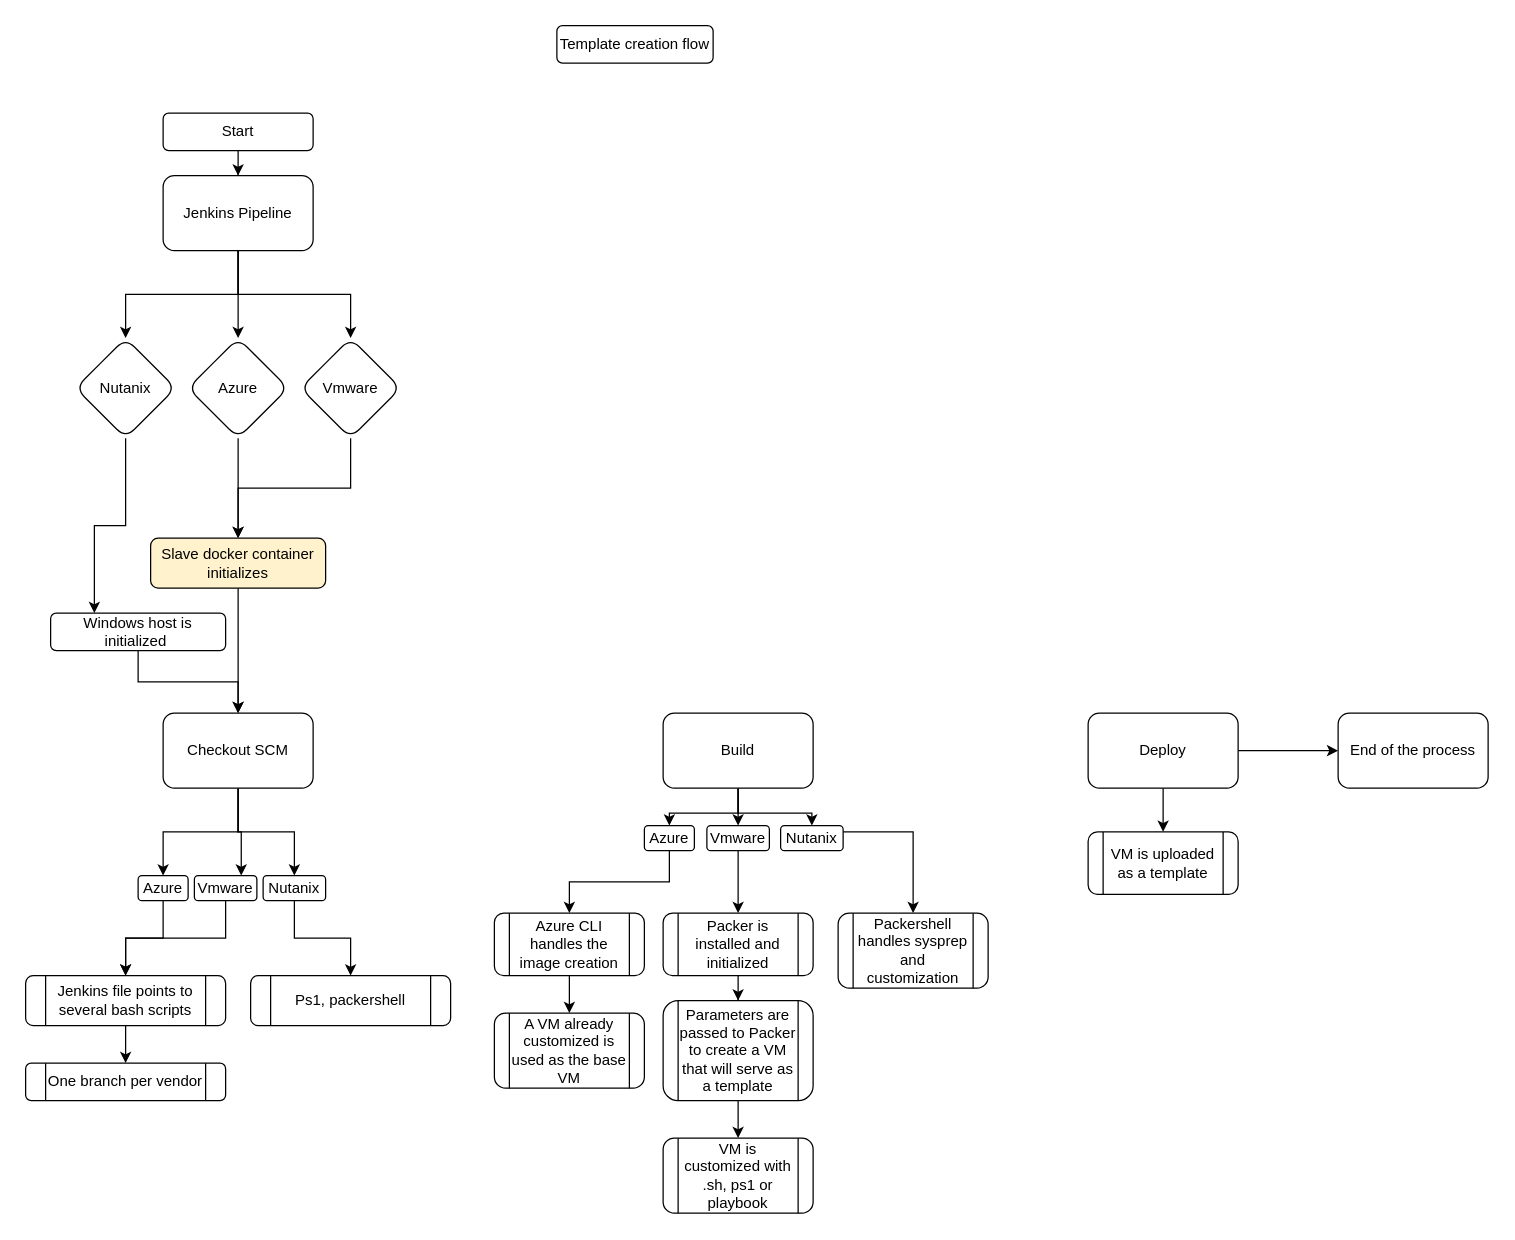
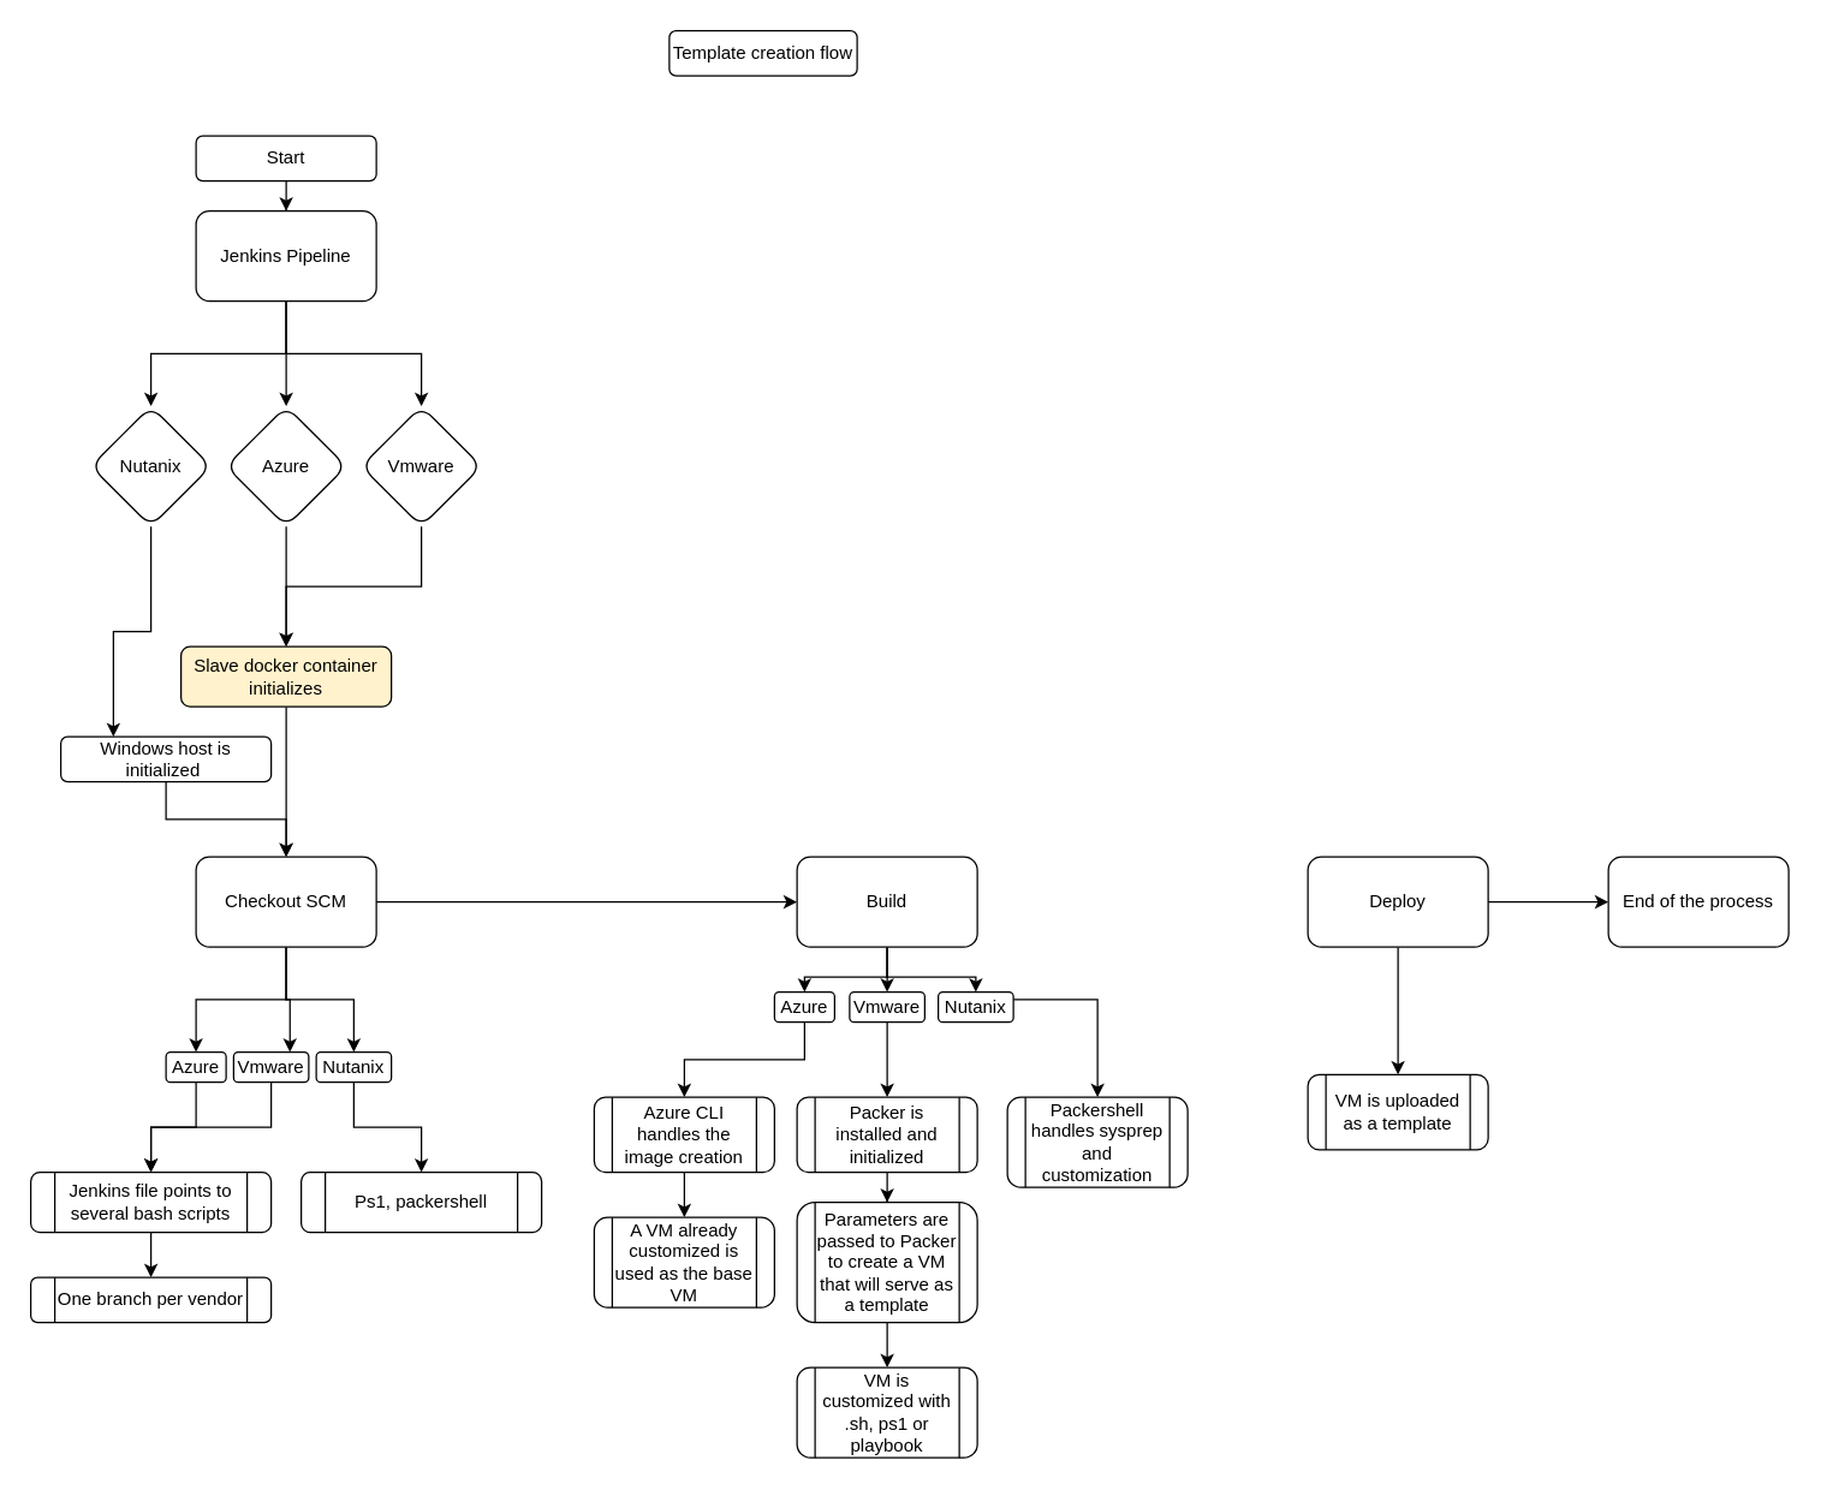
  <mxCell id="0" />
  <mxCell id="1" parent="0" />
  <mxCell id="2" value="Template creation flow" style="rounded=1;whiteSpace=wrap;html=1;" vertex="1" parent="1"><mxGeometry x="445" y="20" width="125" height="30" as="geometry" /></mxCell>
  <mxCell id="3" value="" style="edgeStyle=orthogonalEdgeStyle;rounded=0;orthogonalLoop=1;jettySize=auto;html=1;" edge="1" parent="1" source="4" target="8"><mxGeometry relative="1" as="geometry" /></mxCell>
  <mxCell id="4" value="Start" style="rounded=1;whiteSpace=wrap;html=1;" vertex="1" parent="1"><mxGeometry x="130" y="90" width="120" height="30" as="geometry" /></mxCell>
  <mxCell id="5" value="" style="edgeStyle=orthogonalEdgeStyle;rounded=0;orthogonalLoop=1;jettySize=auto;html=1;" edge="1" parent="1" source="8" target="10"><mxGeometry relative="1" as="geometry" /></mxCell>
  <mxCell id="6" value="" style="edgeStyle=orthogonalEdgeStyle;rounded=0;orthogonalLoop=1;jettySize=auto;html=1;" edge="1" parent="1" source="8" target="12"><mxGeometry relative="1" as="geometry" /></mxCell>
  <mxCell id="7" value="" style="edgeStyle=orthogonalEdgeStyle;rounded=0;orthogonalLoop=1;jettySize=auto;html=1;" edge="1" parent="1" source="8" target="14"><mxGeometry relative="1" as="geometry" /></mxCell>
  <mxCell id="8" value="Jenkins Pipeline" style="whiteSpace=wrap;html=1;rounded=1;" vertex="1" parent="1"><mxGeometry x="130" y="140" width="120" height="60" as="geometry" /></mxCell>
  <mxCell id="9" style="edgeStyle=orthogonalEdgeStyle;rounded=0;orthogonalLoop=1;jettySize=auto;html=1;exitX=0.5;exitY=1;exitDx=0;exitDy=0;entryX=0.5;entryY=0;entryDx=0;entryDy=0;" edge="1" parent="1" source="10" target="16"><mxGeometry relative="1" as="geometry"><mxPoint x="190" y="400" as="targetPoint" /></mxGeometry></mxCell>
  <mxCell id="10" value="Azure" style="rhombus;whiteSpace=wrap;html=1;rounded=1;" vertex="1" parent="1"><mxGeometry x="150" y="270" width="80" height="80" as="geometry" /></mxCell>
  <mxCell id="11" value="" style="edgeStyle=orthogonalEdgeStyle;rounded=0;orthogonalLoop=1;jettySize=auto;html=1;" edge="1" parent="1" source="12" target="16"><mxGeometry relative="1" as="geometry" /></mxCell>
  <mxCell id="12" value="Vmware" style="rhombus;whiteSpace=wrap;html=1;rounded=1;" vertex="1" parent="1"><mxGeometry x="240" y="270" width="80" height="80" as="geometry" /></mxCell>
  <mxCell id="13" style="edgeStyle=orthogonalEdgeStyle;rounded=0;orthogonalLoop=1;jettySize=auto;html=1;exitX=0.5;exitY=1;exitDx=0;exitDy=0;entryX=0.25;entryY=0;entryDx=0;entryDy=0;" edge="1" parent="1" source="14" target="40"><mxGeometry relative="1" as="geometry" /></mxCell>
  <mxCell id="14" value="Nutanix" style="rhombus;whiteSpace=wrap;html=1;rounded=1;" vertex="1" parent="1"><mxGeometry x="60" y="270" width="80" height="80" as="geometry" /></mxCell>
  <mxCell id="15" value="" style="edgeStyle=orthogonalEdgeStyle;rounded=0;orthogonalLoop=1;jettySize=auto;html=1;" edge="1" parent="1" source="16" target="21"><mxGeometry relative="1" as="geometry" /></mxCell>
  <mxCell id="16" value="Slave docker container initializes" style="whiteSpace=wrap;html=1;rounded=1;fillColor=#fff2cc;" vertex="1" parent="1"><mxGeometry x="120" y="430" width="140" height="40" as="geometry" /></mxCell>
+ <mxCell id="17" value="" style="edgeStyle=orthogonalEdgeStyle;rounded=0;orthogonalLoop=1;jettySize=auto;html=1;" edge="1" parent="1" source="21" target="28"><mxGeometry relative="1" as="geometry" /></mxCell>
  <mxCell id="18" style="edgeStyle=orthogonalEdgeStyle;rounded=0;orthogonalLoop=1;jettySize=auto;html=1;exitX=0.5;exitY=1;exitDx=0;exitDy=0;entryX=0.5;entryY=0;entryDx=0;entryDy=0;" edge="1" parent="1" source="21" target="42"><mxGeometry relative="1" as="geometry" /></mxCell>
  <mxCell id="19" style="edgeStyle=orthogonalEdgeStyle;rounded=0;orthogonalLoop=1;jettySize=auto;html=1;exitX=0.5;exitY=1;exitDx=0;exitDy=0;entryX=0.75;entryY=0;entryDx=0;entryDy=0;" edge="1" parent="1" source="21" target="44"><mxGeometry relative="1" as="geometry" /></mxCell>
  <mxCell id="20" style="edgeStyle=orthogonalEdgeStyle;rounded=0;orthogonalLoop=1;jettySize=auto;html=1;exitX=0.5;exitY=1;exitDx=0;exitDy=0;entryX=0.5;entryY=0;entryDx=0;entryDy=0;" edge="1" parent="1" source="21" target="46"><mxGeometry relative="1" as="geometry" /></mxCell>
  <mxCell id="21" value="Checkout SCM" style="whiteSpace=wrap;html=1;rounded=1;" vertex="1" parent="1"><mxGeometry x="130" y="570" width="120" height="60" as="geometry" /></mxCell>
  <mxCell id="22" value="" style="edgeStyle=orthogonalEdgeStyle;rounded=0;orthogonalLoop=1;jettySize=auto;html=1;" edge="1" parent="1" source="23" target="24"><mxGeometry relative="1" as="geometry" /></mxCell>
  <mxCell id="23" value="Jenkins file points to several bash scripts" style="shape=process;whiteSpace=wrap;html=1;backgroundOutline=1;rounded=1;" vertex="1" parent="1"><mxGeometry x="20" y="780" width="160" height="40" as="geometry" /></mxCell>
  <mxCell id="24" value="One branch per vendor" style="shape=process;whiteSpace=wrap;html=1;backgroundOutline=1;rounded=1;" vertex="1" parent="1"><mxGeometry x="20" y="850" width="160" height="30" as="geometry" /></mxCell>
  <mxCell id="25" style="edgeStyle=orthogonalEdgeStyle;rounded=0;orthogonalLoop=1;jettySize=auto;html=1;exitX=0.5;exitY=1;exitDx=0;exitDy=0;entryX=0.5;entryY=0;entryDx=0;entryDy=0;" edge="1" parent="1" source="28" target="49"><mxGeometry relative="1" as="geometry" /></mxCell>
  <mxCell id="26" style="edgeStyle=orthogonalEdgeStyle;rounded=0;orthogonalLoop=1;jettySize=auto;html=1;exitX=0.5;exitY=1;exitDx=0;exitDy=0;entryX=0.5;entryY=0;entryDx=0;entryDy=0;" edge="1" parent="1" source="28" target="51"><mxGeometry relative="1" as="geometry" /></mxCell>
  <mxCell id="27" style="edgeStyle=orthogonalEdgeStyle;rounded=0;orthogonalLoop=1;jettySize=auto;html=1;exitX=0.5;exitY=1;exitDx=0;exitDy=0;entryX=0.5;entryY=0;entryDx=0;entryDy=0;" edge="1" parent="1" source="28" target="53"><mxGeometry relative="1" as="geometry" /></mxCell>
  <mxCell id="28" value="Build" style="whiteSpace=wrap;html=1;rounded=1;" vertex="1" parent="1"><mxGeometry x="530" y="570" width="120" height="60" as="geometry" /></mxCell>
  <mxCell id="29" value="" style="edgeStyle=orthogonalEdgeStyle;rounded=0;orthogonalLoop=1;jettySize=auto;html=1;" edge="1" parent="1" source="30" target="32"><mxGeometry relative="1" as="geometry" /></mxCell>
  <mxCell id="30" value="Packer is installed and initialized" style="shape=process;whiteSpace=wrap;html=1;backgroundOutline=1;rounded=1;" vertex="1" parent="1"><mxGeometry x="530" y="730" width="120" height="50" as="geometry" /></mxCell>
  <mxCell id="31" value="" style="edgeStyle=orthogonalEdgeStyle;rounded=0;orthogonalLoop=1;jettySize=auto;html=1;" edge="1" parent="1" source="32" target="33"><mxGeometry relative="1" as="geometry" /></mxCell>
  <mxCell id="32" value="Parameters are passed to Packer to create a VM that will serve as a template" style="shape=process;whiteSpace=wrap;html=1;backgroundOutline=1;rounded=1;" vertex="1" parent="1"><mxGeometry x="530" y="800" width="120" height="80" as="geometry" /></mxCell>
  <mxCell id="33" value="VM is customized with .sh, ps1 or playbook" style="shape=process;whiteSpace=wrap;html=1;backgroundOutline=1;rounded=1;" vertex="1" parent="1"><mxGeometry x="530" y="910" width="120" height="60" as="geometry" /></mxCell>
  <mxCell id="34" value="" style="edgeStyle=orthogonalEdgeStyle;rounded=0;orthogonalLoop=1;jettySize=auto;html=1;" edge="1" parent="1" source="36" target="37"><mxGeometry relative="1" as="geometry" /></mxCell>
  <mxCell id="35" value="" style="edgeStyle=orthogonalEdgeStyle;rounded=0;orthogonalLoop=1;jettySize=auto;html=1;" edge="1" parent="1" source="36" target="38"><mxGeometry relative="1" as="geometry" /></mxCell>
  <mxCell id="36" value="Deploy" style="whiteSpace=wrap;html=1;rounded=1;" vertex="1" parent="1"><mxGeometry x="870" y="570" width="120" height="60" as="geometry" /></mxCell>
- <mxCell id="37" value="VM is uploaded as a template" style="shape=process;whiteSpace=wrap;html=1;backgroundOutline=1;rounded=1;" vertex="1" parent="1"><mxGeometry x="870" y="665" width="120" height="50" as="geometry" /></mxCell>
+ <mxCell id="37" value="VM is uploaded as a template" style="shape=process;whiteSpace=wrap;html=1;backgroundOutline=1;rounded=1;" vertex="1" parent="1"><mxGeometry x="870" y="715" width="120" height="50" as="geometry" /></mxCell>
  <mxCell id="38" value="End of the process" style="whiteSpace=wrap;html=1;rounded=1;" vertex="1" parent="1"><mxGeometry x="1070" y="570" width="120" height="60" as="geometry" /></mxCell>
  <mxCell id="39" value="" style="edgeStyle=orthogonalEdgeStyle;rounded=0;orthogonalLoop=1;jettySize=auto;html=1;" edge="1" parent="1" source="40" target="21"><mxGeometry relative="1" as="geometry" /></mxCell>
  <mxCell id="40" value="Windows host is initialized&amp;nbsp;" style="rounded=1;whiteSpace=wrap;html=1;" vertex="1" parent="1"><mxGeometry x="40" y="490" width="140" height="30" as="geometry" /></mxCell>
  <mxCell id="41" style="edgeStyle=orthogonalEdgeStyle;rounded=0;orthogonalLoop=1;jettySize=auto;html=1;exitX=0.5;exitY=1;exitDx=0;exitDy=0;entryX=0.5;entryY=0;entryDx=0;entryDy=0;" edge="1" parent="1" source="42" target="23"><mxGeometry relative="1" as="geometry" /></mxCell>
  <mxCell id="42" value="Azure" style="rounded=1;whiteSpace=wrap;html=1;" vertex="1" parent="1"><mxGeometry x="110" y="700" width="40" height="20" as="geometry" /></mxCell>
  <mxCell id="43" style="edgeStyle=orthogonalEdgeStyle;rounded=0;orthogonalLoop=1;jettySize=auto;html=1;exitX=0.5;exitY=1;exitDx=0;exitDy=0;entryX=0.5;entryY=0;entryDx=0;entryDy=0;" edge="1" parent="1" source="44" target="23"><mxGeometry relative="1" as="geometry" /></mxCell>
  <mxCell id="44" value="Vmware" style="rounded=1;whiteSpace=wrap;html=1;" vertex="1" parent="1"><mxGeometry x="155" y="700" width="50" height="20" as="geometry" /></mxCell>
  <mxCell id="45" style="edgeStyle=orthogonalEdgeStyle;rounded=0;orthogonalLoop=1;jettySize=auto;html=1;exitX=0.5;exitY=1;exitDx=0;exitDy=0;entryX=0.5;entryY=0;entryDx=0;entryDy=0;" edge="1" parent="1" source="46" target="47"><mxGeometry relative="1" as="geometry" /></mxCell>
  <mxCell id="46" value="Nutanix" style="rounded=1;whiteSpace=wrap;html=1;" vertex="1" parent="1"><mxGeometry x="210" y="700" width="50" height="20" as="geometry" /></mxCell>
  <mxCell id="47" value="Ps1, packershell" style="shape=process;whiteSpace=wrap;html=1;backgroundOutline=1;rounded=1;" vertex="1" parent="1"><mxGeometry x="200" y="780" width="160" height="40" as="geometry" /></mxCell>
  <mxCell id="48" style="edgeStyle=orthogonalEdgeStyle;rounded=0;orthogonalLoop=1;jettySize=auto;html=1;exitX=0.5;exitY=1;exitDx=0;exitDy=0;entryX=0.5;entryY=0;entryDx=0;entryDy=0;" edge="1" parent="1" source="49" target="55"><mxGeometry relative="1" as="geometry" /></mxCell>
  <mxCell id="49" value="Azure" style="rounded=1;whiteSpace=wrap;html=1;" vertex="1" parent="1"><mxGeometry x="515" y="660" width="40" height="20" as="geometry" /></mxCell>
  <mxCell id="50" style="edgeStyle=orthogonalEdgeStyle;rounded=0;orthogonalLoop=1;jettySize=auto;html=1;exitX=0.5;exitY=1;exitDx=0;exitDy=0;entryX=0.5;entryY=0;entryDx=0;entryDy=0;" edge="1" parent="1" source="51" target="30"><mxGeometry relative="1" as="geometry" /></mxCell>
  <mxCell id="51" value="Vmware" style="rounded=1;whiteSpace=wrap;html=1;" vertex="1" parent="1"><mxGeometry x="565" y="660" width="50" height="20" as="geometry" /></mxCell>
  <mxCell id="52" style="edgeStyle=orthogonalEdgeStyle;rounded=0;orthogonalLoop=1;jettySize=auto;html=1;exitX=1;exitY=0.25;exitDx=0;exitDy=0;entryX=0.5;entryY=0;entryDx=0;entryDy=0;" edge="1" parent="1" source="53" target="57"><mxGeometry relative="1" as="geometry" /></mxCell>
  <mxCell id="53" value="Nutanix" style="rounded=1;whiteSpace=wrap;html=1;" vertex="1" parent="1"><mxGeometry x="624" y="660" width="50" height="20" as="geometry" /></mxCell>
  <mxCell id="54" style="edgeStyle=orthogonalEdgeStyle;rounded=0;orthogonalLoop=1;jettySize=auto;html=1;exitX=0.5;exitY=1;exitDx=0;exitDy=0;" edge="1" parent="1" source="55" target="56"><mxGeometry relative="1" as="geometry" /></mxCell>
  <mxCell id="55" value="Azure CLI handles the image creation" style="shape=process;whiteSpace=wrap;html=1;backgroundOutline=1;rounded=1;" vertex="1" parent="1"><mxGeometry x="395" y="730" width="120" height="50" as="geometry" /></mxCell>
  <mxCell id="56" value="A VM already customized is used as the base VM" style="shape=process;whiteSpace=wrap;html=1;backgroundOutline=1;rounded=1;" vertex="1" parent="1"><mxGeometry x="395" y="810" width="120" height="60" as="geometry" /></mxCell>
  <mxCell id="57" value="Packershell handles sysprep and customization" style="shape=process;whiteSpace=wrap;html=1;backgroundOutline=1;rounded=1;" vertex="1" parent="1"><mxGeometry x="670" y="730" width="120" height="60" as="geometry" /></mxCell>
